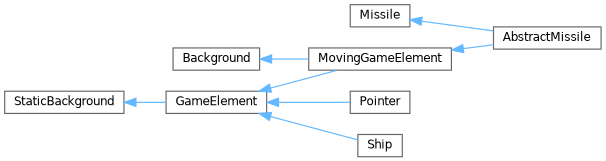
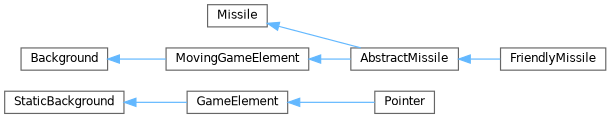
  digraph {
    rankdir=LR
    node [color=grey40 fillcolor=white fontname=Helvetica fontsize=10 shape=box style=filled]
    edge [color=steelblue1 dir=back fontname=Helvetica fontsize=10 labelfontname=Helvetica labelfontsize=10 style=solid]
    n1 [height=0.2 label=GameElement width=0.4]
    n2 [height=0.2 label=MovingGameElement width=0.4]
    n3 [height=0.2 label=Pointer width=0.4]
-   n4 [height=0.2 label=Ship width=0.4]
    n5 [height=0.2 label=AbstractMissile width=0.4]
    n6 [height=0.2 label=StaticBackground width=0.4]
+   n7 [height=0.2 label=FriendlyMissile width=0.4]
    n8 [height=0.2 label=Background width=0.4]
    n9 [height=0.2 label=Missile width=0.4]
-   n1 -> n2
    n1 -> n3
-   n1 -> n4
    n2 -> n5
+   n5 -> n7
    n6 -> n1
    n8 -> n2
    n9 -> n5
  }
